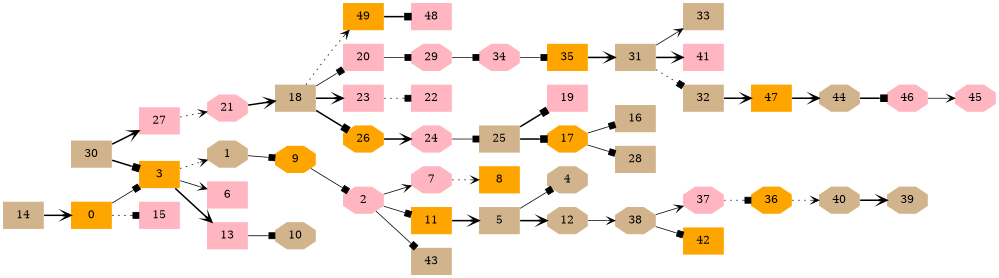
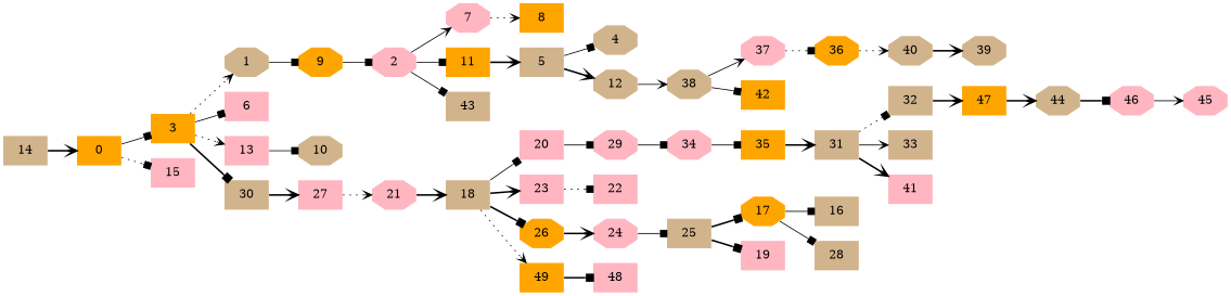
  digraph {
    rankdir=LR
    node [fillcolor=lightpink penwidth=0 shape=box style=filled]
    edge [arrowhead=box style=solid]
    0 [fillcolor=orange]
    3 [fillcolor=orange]
    15
    1 [fillcolor=tan shape=octagon]
    6
    13
    30 [fillcolor=tan]
    9 [fillcolor=orange shape=octagon]
    2 [shape=octagon]
    7 [shape=octagon]
    11 [fillcolor=orange]
    43 [fillcolor=tan]
    8 [fillcolor=orange]
    5 [fillcolor=tan]
    10 [fillcolor=tan shape=octagon]
    27
    4 [fillcolor=tan shape=octagon]
    12 [fillcolor=tan shape=octagon]
    38 [fillcolor=tan shape=octagon]
    14 [fillcolor=tan]
    17 [fillcolor=orange shape=octagon]
    16 [fillcolor=tan]
    28 [fillcolor=tan]
    20
    18 [fillcolor=tan]
    23
    26 [fillcolor=orange shape=octagon]
    49 [fillcolor=orange]
    29 [shape=octagon]
    22
    24 [shape=octagon]
    48
    19
    34 [shape=octagon]
    21 [shape=octagon]
    25 [fillcolor=tan]
    35 [fillcolor=orange]
    31 [fillcolor=tan]
    32 [fillcolor=tan]
    33 [fillcolor=tan]
    41
    47 [fillcolor=orange]
    44 [fillcolor=tan shape=octagon]
    37 [shape=octagon]
    42 [fillcolor=orange]
    36 [fillcolor=orange shape=octagon]
    40 [fillcolor=tan shape=octagon]
    39 [fillcolor=tan shape=octagon]
    46 [shape=octagon]
    45 [shape=octagon]
    0 -> 3
    0 -> 15 [style=dotted]
    3 -> 1 [arrowhead=vee style=dotted]
-   3 -> 6 [arrowhead=vee]
-   3 -> 13 [arrowhead=vee style=bold]
-   30 -> 3 [style=bold]
+   3 -> 6
+   3 -> 13 [arrowhead=vee style=dotted]
+   3 -> 30 [style=bold]
    1 -> 9
    13 -> 10
    30 -> 27 [arrowhead=vee style=bold]
    9 -> 2
    2 -> 7 [arrowhead=vee]
    2 -> 11
    2 -> 43
    7 -> 8 [arrowhead=vee style=dotted]
    11 -> 5 [arrowhead=vee style=bold]
    5 -> 4
    5 -> 12 [arrowhead=vee style=bold]
    27 -> 21 [arrowhead=vee style=dotted]
    12 -> 38 [arrowhead=vee]
    38 -> 37 [arrowhead=vee]
    38 -> 42
    14 -> 0 [arrowhead=vee style=bold]
    17 -> 16
    17 -> 28
    20 -> 29
    18 -> 20
    18 -> 23 [arrowhead=vee style=bold]
    18 -> 26 [style=bold]
    18 -> 49 [arrowhead=vee style=dotted]
    23 -> 22 [style=dotted]
    26 -> 24 [arrowhead=vee style=bold]
    49 -> 48 [style=bold]
    29 -> 34
    24 -> 25
    34 -> 35
    21 -> 18 [arrowhead=vee style=bold]
    25 -> 17 [style=bold]
    25 -> 19 [style=bold]
    35 -> 31 [arrowhead=vee style=bold]
    31 -> 32 [style=dotted]
    31 -> 33 [arrowhead=vee]
    31 -> 41 [arrowhead=vee style=bold]
    32 -> 47 [arrowhead=vee style=bold]
    47 -> 44 [arrowhead=vee style=bold]
    44 -> 46 [style=bold]
    37 -> 36 [style=dotted]
    36 -> 40 [arrowhead=vee style=dotted]
    40 -> 39 [arrowhead=vee style=bold]
    46 -> 45 [arrowhead=vee]
  }
